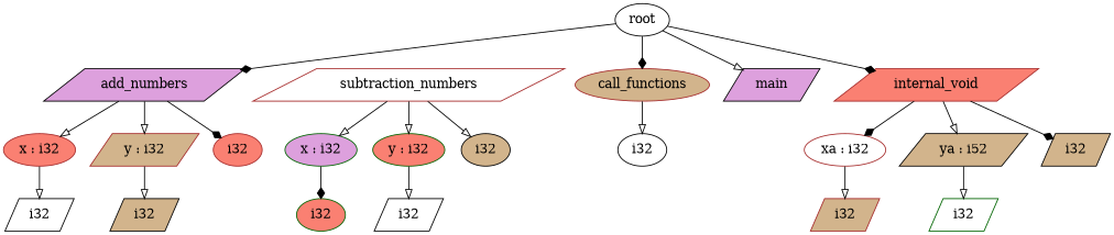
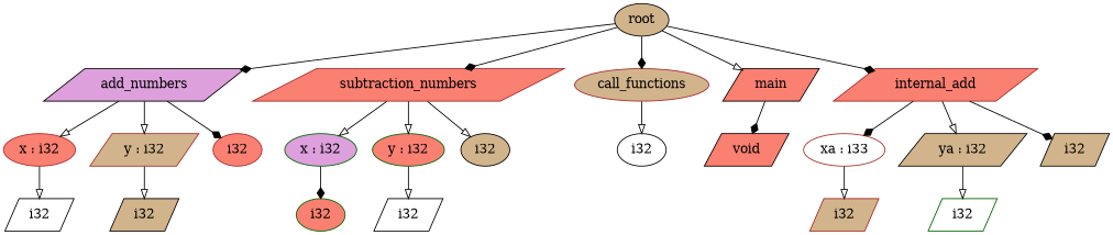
  digraph {
    node [color=black fillcolor=salmon shape=parallelogram style=filled]
    edge [arrowhead=onormal]
-   n1 [fillcolor=white label=root shape=ellipse]
+   n1 [fillcolor=tan label=root shape=ellipse]
    n2 [fillcolor=plum label=add_numbers]
-   n3 [color=brown fillcolor=white label=subtraction_numbers]
+   n3 [color=brown label=subtraction_numbers]
    n4 [color=brown fillcolor=tan label=call_functions shape=ellipse]
-   n5 [fillcolor=plum label=main]
-   n6 [color=brown label=internal_void]
+   n5 [label=main]
+   n6 [color=brown label=internal_add]
    n7 [color=brown label="x : i32" shape=ellipse]
    n8 [color=brown fillcolor=tan label="y : i32"]
    n9 [color=brown label=i32 shape=ellipse]
    n10 [color=darkgreen fillcolor=plum label="x : i32" shape=ellipse]
    n11 [color=darkgreen label="y : i32" shape=ellipse]
    n12 [fillcolor=tan label=i32 shape=ellipse]
    n13 [fillcolor=white label=i32 shape=ellipse]
+   n14 [label=void]
    n15 [fillcolor=white label=i32]
    n16 [fillcolor=tan label=i32]
    n17 [color=darkgreen label=i32 shape=ellipse]
    n18 [fillcolor=white label=i32]
-   n19 [color=brown fillcolor=white label="xa : i32" shape=ellipse]
-   n20 [fillcolor=tan label="ya : i52"]
+   n19 [color=brown fillcolor=white label="xa : i33" shape=ellipse]
+   n20 [fillcolor=tan label="ya : i32"]
    n21 [fillcolor=tan label=i32]
    n22 [color=brown fillcolor=tan label=i32]
    n23 [color=darkgreen fillcolor=white label=i32]
    n1 -> n2 [arrowhead=diamond]
+   n1 -> n3 [arrowhead=diamond]
    n1 -> n4 [arrowhead=diamond]
    n1 -> n5
    n1 -> n6 [arrowhead=diamond]
    n2 -> n7
    n2 -> n8
    n2 -> n9 [arrowhead=diamond]
    n3 -> n10
    n3 -> n11
    n3 -> n12
    n4 -> n13
+   n5 -> n14 [arrowhead=diamond]
    n6 -> n19 [arrowhead=diamond]
    n6 -> n20
    n6 -> n21 [arrowhead=diamond]
    n7 -> n15
    n8 -> n16
    n10 -> n17 [arrowhead=diamond]
    n11 -> n18
    n19 -> n22
    n20 -> n23
  }
